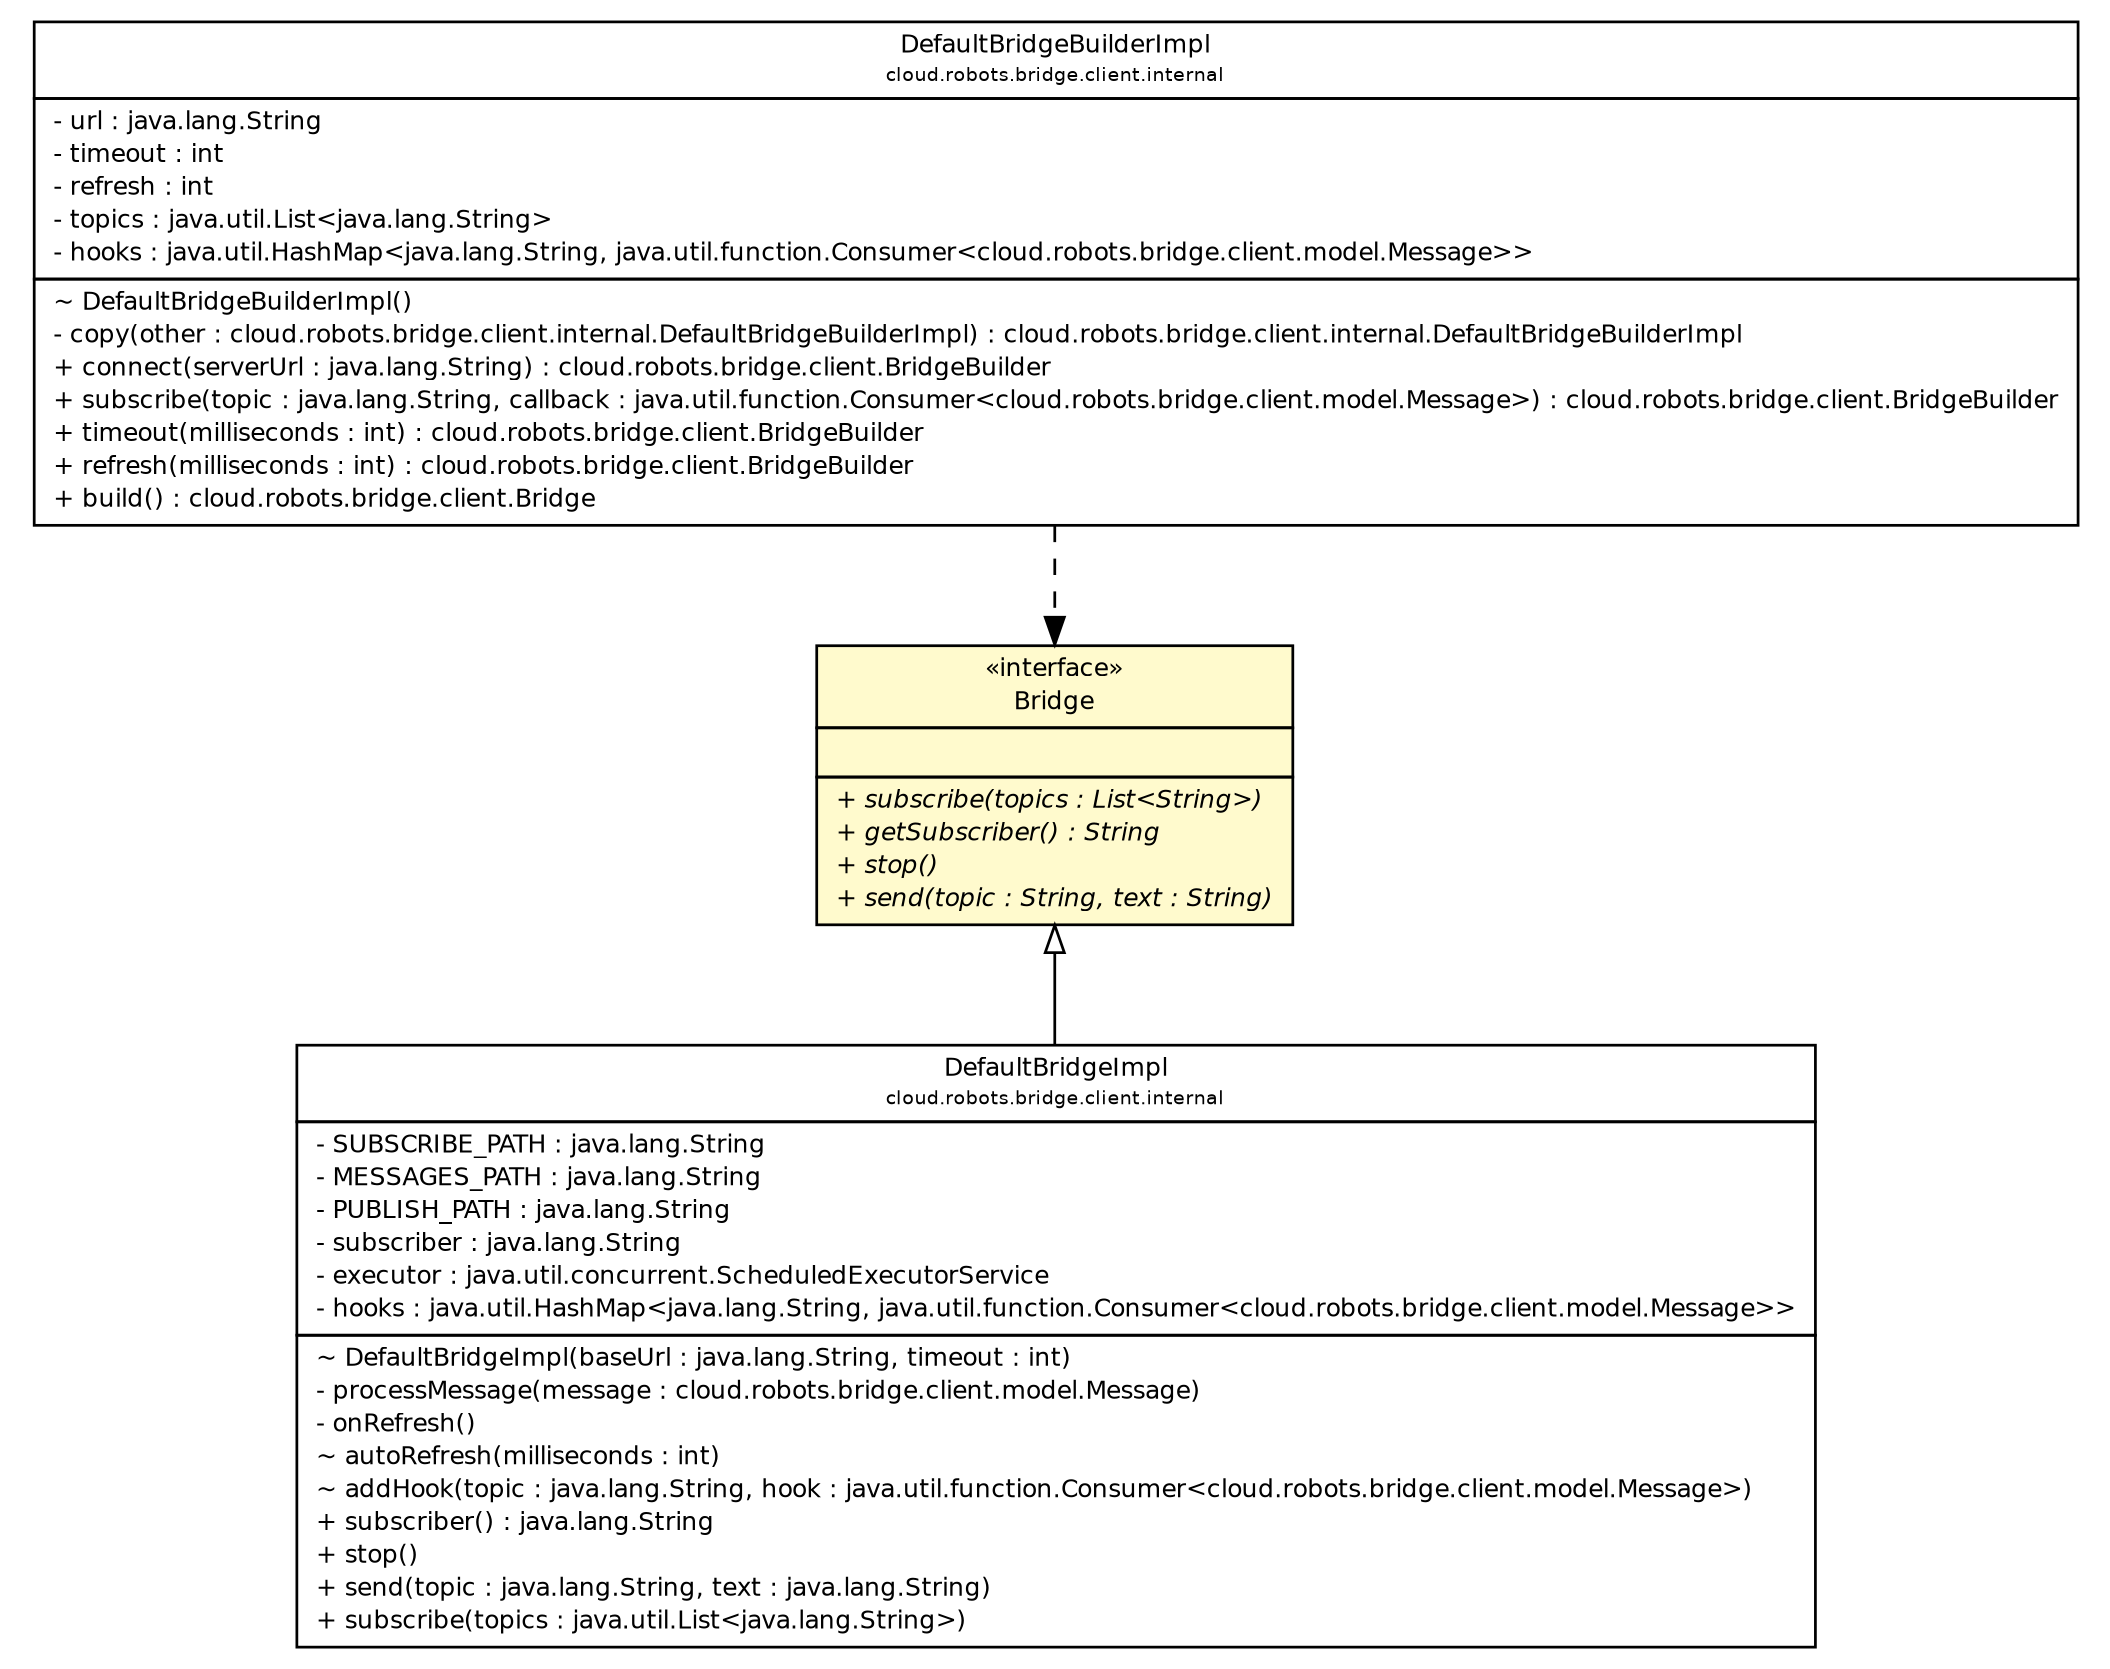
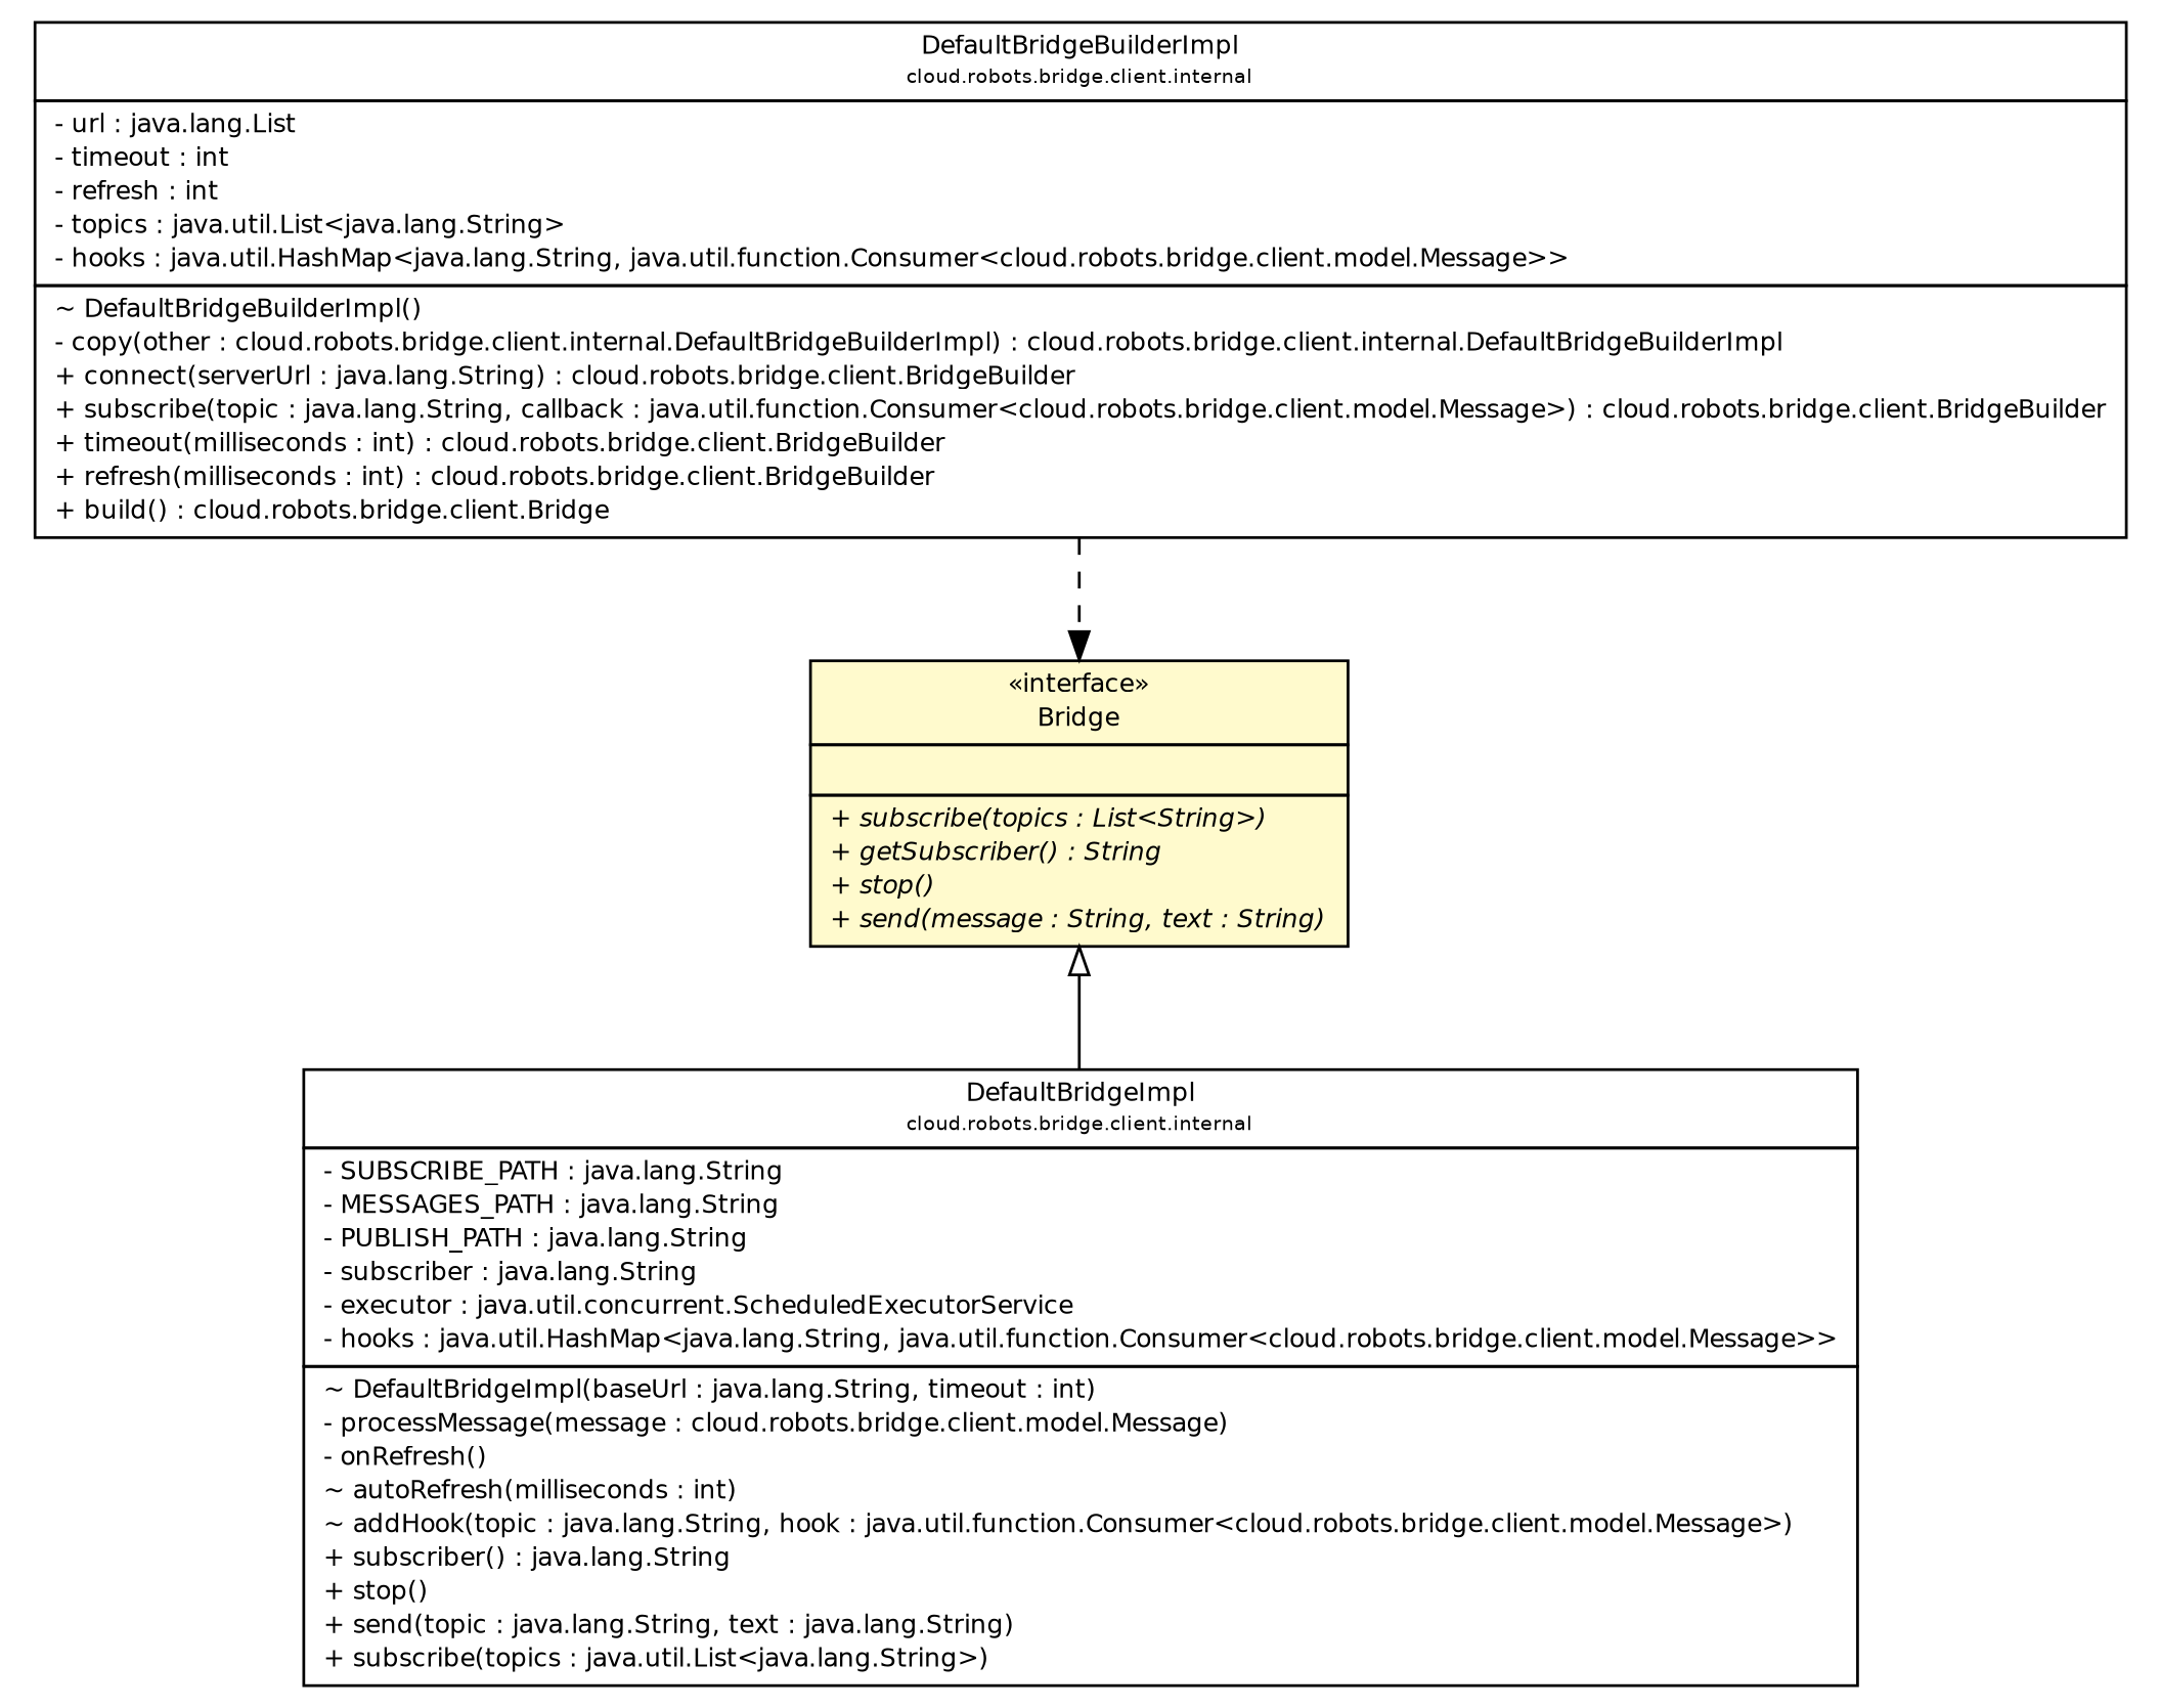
  digraph {
    nodesep=0.25
    ranksep=0.5
    node [fontcolor=black fontname=Helvetica fontsize=9.0 shape=plaintext]
    edge [fontname=Helvetica headport=p labelfontname=Helvetica labelfontsize=10 tailport=p]
-   n1 [label=<<table title="cloud.robots.bridge.client.Bridge" border="0" cellborder="1" cellspacing="0" cellpadding="2" port="p" bgcolor="lemonChiffon" href="./Bridge.html"> 		<tr><td><table border="0" cellspacing="0" cellpadding="1"> <tr><td align="center" balign="center"> &#171;interface&#187; </td></tr> <tr><td align="center" balign="center"> Bridge </td></tr> 		</table></td></tr> 		<tr><td><table border="0" cellspacing="0" cellpadding="1"> <tr><td align="left" balign="left">  </td></tr> 		</table></td></tr> 		<tr><td><table border="0" cellspacing="0" cellpadding="1"> <tr><td align="left" balign="left"><font face="Helvetica-Oblique" point-size="9.0"> + subscribe(topics : List&lt;String&gt;) </font></td></tr> <tr><td align="left" balign="left"><font face="Helvetica-Oblique" point-size="9.0"> + getSubscriber() : String </font></td></tr> <tr><td align="left" balign="left"><font face="Helvetica-Oblique" point-size="9.0"> + stop() </font></td></tr> <tr><td align="left" balign="left"><font face="Helvetica-Oblique" point-size="9.0"> + send(topic : String, text : String) </font></td></tr> 		</table></td></tr> 		</table>>]
+   n1 [label=<<table title="cloud.robots.bridge.client.Bridge" border="0" cellborder="1" cellspacing="0" cellpadding="2" port="p" bgcolor="lemonChiffon" href="./Bridge.html"> 		<tr><td><table border="0" cellspacing="0" cellpadding="1"> <tr><td align="center" balign="center"> &#171;interface&#187; </td></tr> <tr><td align="center" balign="center"> Bridge </td></tr> 		</table></td></tr> 		<tr><td><table border="0" cellspacing="0" cellpadding="1"> <tr><td align="left" balign="left">  </td></tr> 		</table></td></tr> 		<tr><td><table border="0" cellspacing="0" cellpadding="1"> <tr><td align="left" balign="left"><font face="Helvetica-Oblique" point-size="9.0"> + subscribe(topics : List&lt;String&gt;) </font></td></tr> <tr><td align="left" balign="left"><font face="Helvetica-Oblique" point-size="9.0"> + getSubscriber() : String </font></td></tr> <tr><td align="left" balign="left"><font face="Helvetica-Oblique" point-size="9.0"> + stop() </font></td></tr> <tr><td align="left" balign="left"><font face="Helvetica-Oblique" point-size="9.0"> + send(message : String, text : String) </font></td></tr> 		</table></td></tr> 		</table>>]
    n2 [label=<<table title="cloud.robots.bridge.client.internal.DefaultBridgeImpl" border="0" cellborder="1" cellspacing="0" cellpadding="2" port="p" href="./internal/DefaultBridgeImpl.html"> 		<tr><td><table border="0" cellspacing="0" cellpadding="1"> <tr><td align="center" balign="center"> DefaultBridgeImpl </td></tr> <tr><td align="center" balign="center"><font point-size="7.0"> cloud.robots.bridge.client.internal </font></td></tr> 		</table></td></tr> 		<tr><td><table border="0" cellspacing="0" cellpadding="1"> <tr><td align="left" balign="left"> - SUBSCRIBE_PATH : java.lang.String </td></tr> <tr><td align="left" balign="left"> - MESSAGES_PATH : java.lang.String </td></tr> <tr><td align="left" balign="left"> - PUBLISH_PATH : java.lang.String </td></tr> <tr><td align="left" balign="left"> - subscriber : java.lang.String </td></tr> <tr><td align="left" balign="left"> - executor : java.util.concurrent.ScheduledExecutorService </td></tr> <tr><td align="left" balign="left"> - hooks : java.util.HashMap&lt;java.lang.String, java.util.function.Consumer&lt;cloud.robots.bridge.client.model.Message&gt;&gt; </td></tr> 		</table></td></tr> 		<tr><td><table border="0" cellspacing="0" cellpadding="1"> <tr><td align="left" balign="left"> ~ DefaultBridgeImpl(baseUrl : java.lang.String, timeout : int) </td></tr> <tr><td align="left" balign="left"> - processMessage(message : cloud.robots.bridge.client.model.Message) </td></tr> <tr><td align="left" balign="left"> - onRefresh() </td></tr> <tr><td align="left" balign="left"> ~ autoRefresh(milliseconds : int) </td></tr> <tr><td align="left" balign="left"> ~ addHook(topic : java.lang.String, hook : java.util.function.Consumer&lt;cloud.robots.bridge.client.model.Message&gt;) </td></tr> <tr><td align="left" balign="left"> + subscriber() : java.lang.String </td></tr> <tr><td align="left" balign="left"> + stop() </td></tr> <tr><td align="left" balign="left"> + send(topic : java.lang.String, text : java.lang.String) </td></tr> <tr><td align="left" balign="left"> + subscribe(topics : java.util.List&lt;java.lang.String&gt;) </td></tr> 		</table></td></tr> 		</table>>]
-   n3 [label=<<table title="cloud.robots.bridge.client.internal.DefaultBridgeBuilderImpl" border="0" cellborder="1" cellspacing="0" cellpadding="2" port="p" href="./internal/DefaultBridgeBuilderImpl.html"> 		<tr><td><table border="0" cellspacing="0" cellpadding="1"> <tr><td align="center" balign="center"> DefaultBridgeBuilderImpl </td></tr> <tr><td align="center" balign="center"><font point-size="7.0"> cloud.robots.bridge.client.internal </font></td></tr> 		</table></td></tr> 		<tr><td><table border="0" cellspacing="0" cellpadding="1"> <tr><td align="left" balign="left"> - url : java.lang.String </td></tr> <tr><td align="left" balign="left"> - timeout : int </td></tr> <tr><td align="left" balign="left"> - refresh : int </td></tr> <tr><td align="left" balign="left"> - topics : java.util.List&lt;java.lang.String&gt; </td></tr> <tr><td align="left" balign="left"> - hooks : java.util.HashMap&lt;java.lang.String, java.util.function.Consumer&lt;cloud.robots.bridge.client.model.Message&gt;&gt; </td></tr> 		</table></td></tr> 		<tr><td><table border="0" cellspacing="0" cellpadding="1"> <tr><td align="left" balign="left"> ~ DefaultBridgeBuilderImpl() </td></tr> <tr><td align="left" balign="left"> - copy(other : cloud.robots.bridge.client.internal.DefaultBridgeBuilderImpl) : cloud.robots.bridge.client.internal.DefaultBridgeBuilderImpl </td></tr> <tr><td align="left" balign="left"> + connect(serverUrl : java.lang.String) : cloud.robots.bridge.client.BridgeBuilder </td></tr> <tr><td align="left" balign="left"> + subscribe(topic : java.lang.String, callback : java.util.function.Consumer&lt;cloud.robots.bridge.client.model.Message&gt;) : cloud.robots.bridge.client.BridgeBuilder </td></tr> <tr><td align="left" balign="left"> + timeout(milliseconds : int) : cloud.robots.bridge.client.BridgeBuilder </td></tr> <tr><td align="left" balign="left"> + refresh(milliseconds : int) : cloud.robots.bridge.client.BridgeBuilder </td></tr> <tr><td align="left" balign="left"> + build() : cloud.robots.bridge.client.Bridge </td></tr> 		</table></td></tr> 		</table>>]
+   n3 [label=<<table title="cloud.robots.bridge.client.internal.DefaultBridgeBuilderImpl" border="0" cellborder="1" cellspacing="0" cellpadding="2" port="p" href="./internal/DefaultBridgeBuilderImpl.html"> 		<tr><td><table border="0" cellspacing="0" cellpadding="1"> <tr><td align="center" balign="center"> DefaultBridgeBuilderImpl </td></tr> <tr><td align="center" balign="center"><font point-size="7.0"> cloud.robots.bridge.client.internal </font></td></tr> 		</table></td></tr> 		<tr><td><table border="0" cellspacing="0" cellpadding="1"> <tr><td align="left" balign="left"> - url : java.lang.List </td></tr> <tr><td align="left" balign="left"> - timeout : int </td></tr> <tr><td align="left" balign="left"> - refresh : int </td></tr> <tr><td align="left" balign="left"> - topics : java.util.List&lt;java.lang.String&gt; </td></tr> <tr><td align="left" balign="left"> - hooks : java.util.HashMap&lt;java.lang.String, java.util.function.Consumer&lt;cloud.robots.bridge.client.model.Message&gt;&gt; </td></tr> 		</table></td></tr> 		<tr><td><table border="0" cellspacing="0" cellpadding="1"> <tr><td align="left" balign="left"> ~ DefaultBridgeBuilderImpl() </td></tr> <tr><td align="left" balign="left"> - copy(other : cloud.robots.bridge.client.internal.DefaultBridgeBuilderImpl) : cloud.robots.bridge.client.internal.DefaultBridgeBuilderImpl </td></tr> <tr><td align="left" balign="left"> + connect(serverUrl : java.lang.String) : cloud.robots.bridge.client.BridgeBuilder </td></tr> <tr><td align="left" balign="left"> + subscribe(topic : java.lang.String, callback : java.util.function.Consumer&lt;cloud.robots.bridge.client.model.Message&gt;) : cloud.robots.bridge.client.BridgeBuilder </td></tr> <tr><td align="left" balign="left"> + timeout(milliseconds : int) : cloud.robots.bridge.client.BridgeBuilder </td></tr> <tr><td align="left" balign="left"> + refresh(milliseconds : int) : cloud.robots.bridge.client.BridgeBuilder </td></tr> <tr><td align="left" balign="left"> + build() : cloud.robots.bridge.client.Bridge </td></tr> 		</table></td></tr> 		</table>>]
    n1 -> n2 [arrowtail=empty dir=back fontsize=10 style=solid]
    n3 -> n1 [arrowhead=normal color=black fontcolor=black fontsize=10.0 style=dashed]
  }
